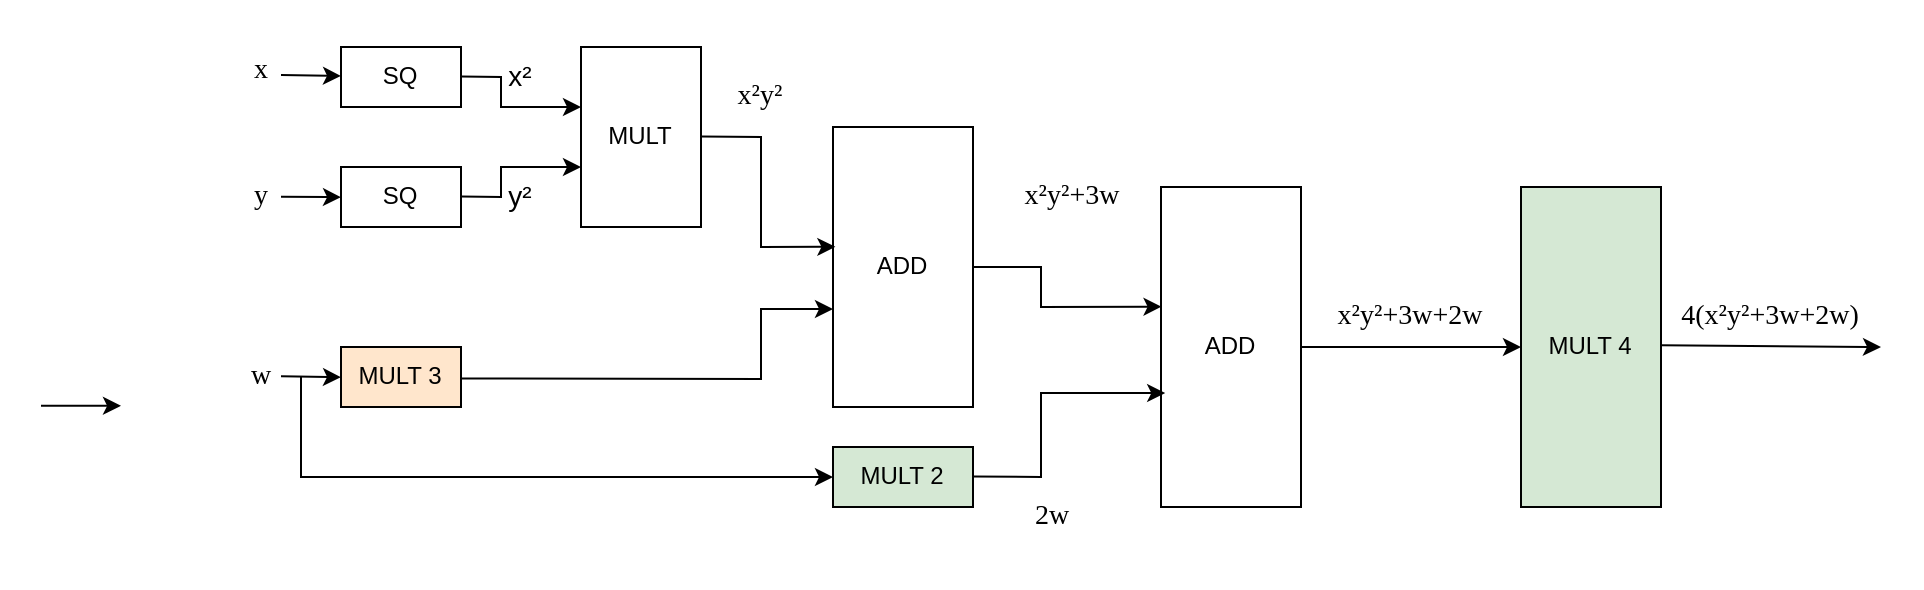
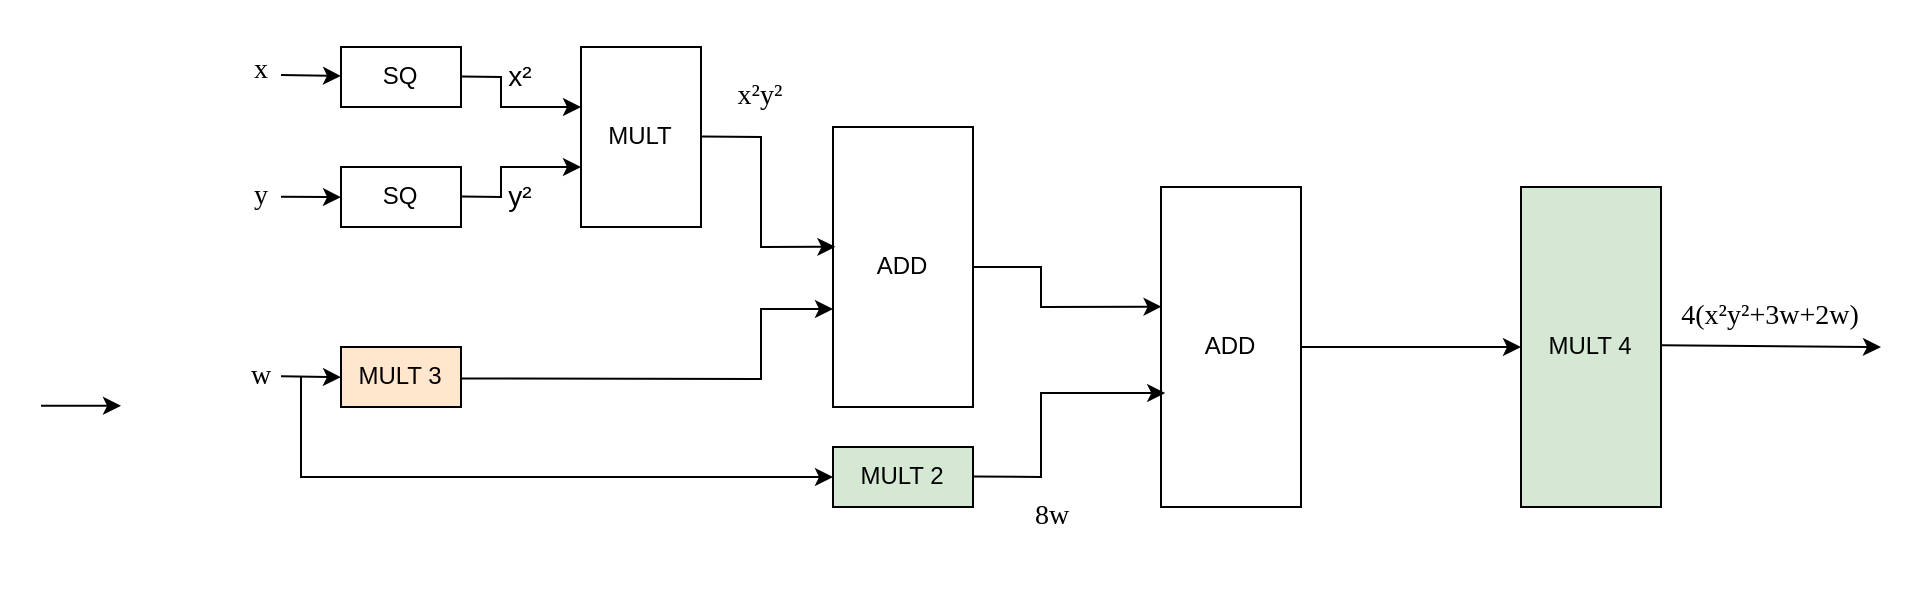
  <mxCell id="0" />
  <mxCell id="1" parent="0" />
  <mxCell id="2" value="SQ" style="rounded=0;whiteSpace=wrap;html=1;" parent="1" vertex="1"><mxGeometry x="170" y="23" width="60" height="30" as="geometry" /></mxCell>
  <mxCell id="3" value="SQ" style="rounded=0;whiteSpace=wrap;html=1;" parent="1" vertex="1"><mxGeometry x="170" y="83" width="60" height="30" as="geometry" /></mxCell>
  <mxCell id="4" value="MULT 3" style="rounded=0;whiteSpace=wrap;html=1;fillColor=#ffe6cc;" parent="1" vertex="1"><mxGeometry x="170" y="173" width="60" height="30" as="geometry" /></mxCell>
  <mxCell id="5" value="MULT" style="rounded=0;whiteSpace=wrap;html=1;" parent="1" vertex="1"><mxGeometry x="290" y="23" width="60" height="90" as="geometry" /></mxCell>
  <mxCell id="6" value="ADD" style="rounded=0;whiteSpace=wrap;html=1;" parent="1" vertex="1"><mxGeometry x="416" y="63" width="70" height="140" as="geometry" /></mxCell>
  <mxCell id="7" value="MULT 2" style="rounded=0;whiteSpace=wrap;html=1;fillColor=#d5e8d4;" parent="1" vertex="1"><mxGeometry x="416" y="223" width="70" height="30" as="geometry" /></mxCell>
  <mxCell id="8" value="ADD" style="rounded=0;whiteSpace=wrap;html=1;" parent="1" vertex="1"><mxGeometry x="580" y="93" width="70" height="160" as="geometry" /></mxCell>
  <mxCell id="9" value="MULT 4" style="rounded=0;whiteSpace=wrap;html=1;fillColor=#d5e8d4;" parent="1" vertex="1"><mxGeometry x="760" y="93" width="70" height="160" as="geometry" /></mxCell>
  <mxCell id="10" value="&lt;font style=&quot;font-size: 14px;&quot;&gt;y²&lt;/font&gt;" style="text;html=1;align=center;verticalAlign=middle;whiteSpace=wrap;rounded=0;" parent="1" vertex="1"><mxGeometry x="230" y="83" width="60" height="30" as="geometry" /></mxCell>
  <mxCell id="11" value="&lt;font style=&quot;font-size: 14px;&quot;&gt;x²&lt;/font&gt;" style="text;html=1;align=center;verticalAlign=middle;whiteSpace=wrap;rounded=0;" parent="1" vertex="1"><mxGeometry x="230" y="23" width="60" height="30" as="geometry" /></mxCell>
  <mxCell id="12" value="&lt;font face=&quot;Tahoma&quot; style=&quot;font-size: 14px;&quot;&gt;x²y²&lt;/font&gt;" style="text;html=1;align=center;verticalAlign=middle;whiteSpace=wrap;rounded=0;" parent="1" vertex="1"><mxGeometry x="350" y="33" width="60" height="30" as="geometry" /></mxCell>
- <mxCell id="13" value="&lt;font face=&quot;Tahoma&quot; style=&quot;font-size: 14px;&quot;&gt;x²y²+3w&lt;/font&gt;" style="text;html=1;align=center;verticalAlign=middle;whiteSpace=wrap;rounded=0;" parent="1" vertex="1"><mxGeometry x="506" y="83" width="60" height="30" as="geometry" /></mxCell>
- <mxCell id="14" value="&lt;font face=&quot;Tahoma&quot; style=&quot;font-size: 14px;&quot;&gt;x²y²+3w+2w&lt;/font&gt;" style="text;html=1;align=center;verticalAlign=middle;whiteSpace=wrap;rounded=0;" parent="1" vertex="1"><mxGeometry x="660" y="143" width="90" height="30" as="geometry" /></mxCell>
  <mxCell id="15" value="&lt;font face=&quot;Tahoma&quot; style=&quot;font-size: 14px;&quot;&gt;4(x²y²+3w+2w)&lt;/font&gt;" style="text;html=1;align=center;verticalAlign=middle;whiteSpace=wrap;rounded=0;" parent="1" vertex="1"><mxGeometry x="840" y="143" width="90" height="30" as="geometry" /></mxCell>
- <mxCell id="16" value="&lt;font face=&quot;Tahoma&quot;&gt;&lt;span style=&quot;font-size: 14px;&quot;&gt;2w&lt;/span&gt;&lt;/font&gt;" style="text;html=1;align=center;verticalAlign=middle;whiteSpace=wrap;rounded=0;" parent="1" vertex="1"><mxGeometry x="496" y="243" width="60" height="30" as="geometry" /></mxCell>
+ <mxCell id="16" value="&lt;font face=&quot;Tahoma&quot;&gt;&lt;span style=&quot;font-size: 14px;&quot;&gt;8w&lt;/span&gt;&lt;/font&gt;" style="text;html=1;align=center;verticalAlign=middle;whiteSpace=wrap;rounded=0;" parent="1" vertex="1"><mxGeometry x="496" y="243" width="60" height="30" as="geometry" /></mxCell>
  <mxCell id="17" value="" style="endArrow=classic;html=1;rounded=0;" parent="1" edge="1"><mxGeometry width="50" height="50" relative="1" as="geometry"><mxPoint x="140" y="37" as="sourcePoint" /><mxPoint x="170" y="37.47" as="targetPoint" /></mxGeometry></mxCell>
  <mxCell id="18" value="" style="endArrow=classic;html=1;rounded=0;" parent="1" edge="1"><mxGeometry width="50" height="50" relative="1" as="geometry"><mxPoint x="140" y="97.87" as="sourcePoint" /><mxPoint x="170" y="98.11" as="targetPoint" /></mxGeometry></mxCell>
  <mxCell id="19" value="" style="endArrow=classic;html=1;rounded=0;" parent="1" edge="1"><mxGeometry width="50" height="50" relative="1" as="geometry"><mxPoint x="140" y="187.63" as="sourcePoint" /><mxPoint x="170" y="188.1" as="targetPoint" /></mxGeometry></mxCell>
  <mxCell id="20" value="" style="endArrow=classic;html=1;rounded=0;entryX=1;entryY=1;entryDx=0;entryDy=0;" parent="1" target="11" edge="1"><mxGeometry width="50" height="50" relative="1" as="geometry"><mxPoint x="230" y="37.77" as="sourcePoint" /><mxPoint x="300" y="63" as="targetPoint" /><Array as="points"><mxPoint x="250" y="38" /><mxPoint x="250" y="53" /></Array></mxGeometry></mxCell>
  <mxCell id="21" value="" style="endArrow=classic;html=1;rounded=0;entryX=0;entryY=0.667;entryDx=0;entryDy=0;entryPerimeter=0;" parent="1" target="5" edge="1"><mxGeometry width="50" height="50" relative="1" as="geometry"><mxPoint x="230" y="97.77" as="sourcePoint" /><mxPoint x="348" y="113" as="targetPoint" /><Array as="points"><mxPoint x="250" y="98" /><mxPoint x="250" y="83" /></Array></mxGeometry></mxCell>
  <mxCell id="22" value="" style="endArrow=classic;html=1;rounded=0;entryX=0.017;entryY=0.428;entryDx=0;entryDy=0;entryPerimeter=0;" parent="1" target="6" edge="1"><mxGeometry width="50" height="50" relative="1" as="geometry"><mxPoint x="350" y="67.7" as="sourcePoint" /><mxPoint x="400" y="173" as="targetPoint" /><Array as="points"><mxPoint x="380" y="68" /><mxPoint x="380" y="123" /></Array></mxGeometry></mxCell>
  <mxCell id="23" value="" style="endArrow=classic;html=1;rounded=0;" parent="1" edge="1"><mxGeometry width="50" height="50" relative="1" as="geometry"><mxPoint x="230" y="188.7" as="sourcePoint" /><mxPoint x="416" y="154" as="targetPoint" /><Array as="points"><mxPoint x="380" y="189" /><mxPoint x="380" y="154" /></Array></mxGeometry></mxCell>
  <mxCell id="24" value="" style="endArrow=classic;html=1;rounded=0;" parent="1" edge="1"><mxGeometry width="50" height="50" relative="1" as="geometry"><mxPoint y="202.43" as="sourcePoint" x="20" /><mxPoint x="60" y="202.43" as="targetPoint" /></mxGeometry></mxCell>
  <mxCell id="25" value="" style="endArrow=classic;html=1;rounded=0;entryX=0;entryY=0.5;entryDx=0;entryDy=0;" parent="1" target="7" edge="1"><mxGeometry width="50" height="50" relative="1" as="geometry"><mxPoint x="150" y="188" as="sourcePoint" /><mxPoint x="416" y="242.74" as="targetPoint" /><Array as="points"><mxPoint x="150" y="238" /></Array></mxGeometry></mxCell>
  <mxCell id="26" value="" style="endArrow=classic;html=1;rounded=0;entryX=0.004;entryY=0.374;entryDx=0;entryDy=0;entryPerimeter=0;" parent="1" target="8" edge="1"><mxGeometry width="50" height="50" relative="1" as="geometry"><mxPoint x="486" y="133" as="sourcePoint" /><mxPoint x="610" y="153" as="targetPoint" /><Array as="points"><mxPoint x="520" y="133" /><mxPoint x="520" y="153" /></Array></mxGeometry></mxCell>
  <mxCell id="27" value="" style="endArrow=classic;html=1;rounded=0;entryX=0.03;entryY=0.644;entryDx=0;entryDy=0;entryPerimeter=0;" parent="1" target="8" edge="1"><mxGeometry width="50" height="50" relative="1" as="geometry"><mxPoint x="486" y="237.73" as="sourcePoint" /><mxPoint x="526" y="237.73" as="targetPoint" /><Array as="points"><mxPoint x="520" y="238" /><mxPoint x="520" y="196" /></Array></mxGeometry></mxCell>
  <mxCell id="28" value="" style="endArrow=classic;html=1;rounded=0;entryX=0;entryY=0.5;entryDx=0;entryDy=0;exitX=1;exitY=0.5;exitDx=0;exitDy=0;" parent="1" source="8" target="9" edge="1"><mxGeometry width="50" height="50" relative="1" as="geometry"><mxPoint x="686" y="172.68" as="sourcePoint" /><mxPoint x="726" y="172.68" as="targetPoint" /></mxGeometry></mxCell>
  <mxCell id="29" value="" style="endArrow=classic;html=1;rounded=0;" parent="1" edge="1"><mxGeometry width="50" height="50" relative="1" as="geometry"><mxPoint x="830" y="172.13" as="sourcePoint" /><mxPoint x="940" y="173" as="targetPoint" /></mxGeometry></mxCell>
  <mxCell id="30" value="&lt;font face=&quot;Tahoma&quot; style=&quot;font-size: 14px;&quot;&gt;x&lt;/font&gt;" style="text;html=1;align=center;verticalAlign=middle;resizable=0;points=[];autosize=1;strokeColor=none;fillColor=none;" parent="1" vertex="1"><mxGeometry x="115" y="20" width="30" height="30" as="geometry" /></mxCell>
  <mxCell id="31" value="&lt;font face=&quot;Tahoma&quot;&gt;&lt;span style=&quot;font-size: 14px;&quot;&gt;y&lt;/span&gt;&lt;/font&gt;" style="text;html=1;align=center;verticalAlign=middle;resizable=0;points=[];autosize=1;strokeColor=none;fillColor=none;" vertex="1" parent="1"><mxGeometry x="115" y="83" width="30" height="30" as="geometry" /></mxCell>
  <mxCell id="32" value="&lt;font face=&quot;Tahoma&quot;&gt;&lt;span style=&quot;font-size: 14px;&quot;&gt;w&lt;/span&gt;&lt;/font&gt;" style="text;html=1;align=center;verticalAlign=middle;resizable=0;points=[];autosize=1;strokeColor=none;fillColor=none;" vertex="1" parent="1"><mxGeometry x="115" y="173" width="30" height="30" as="geometry" /></mxCell>
